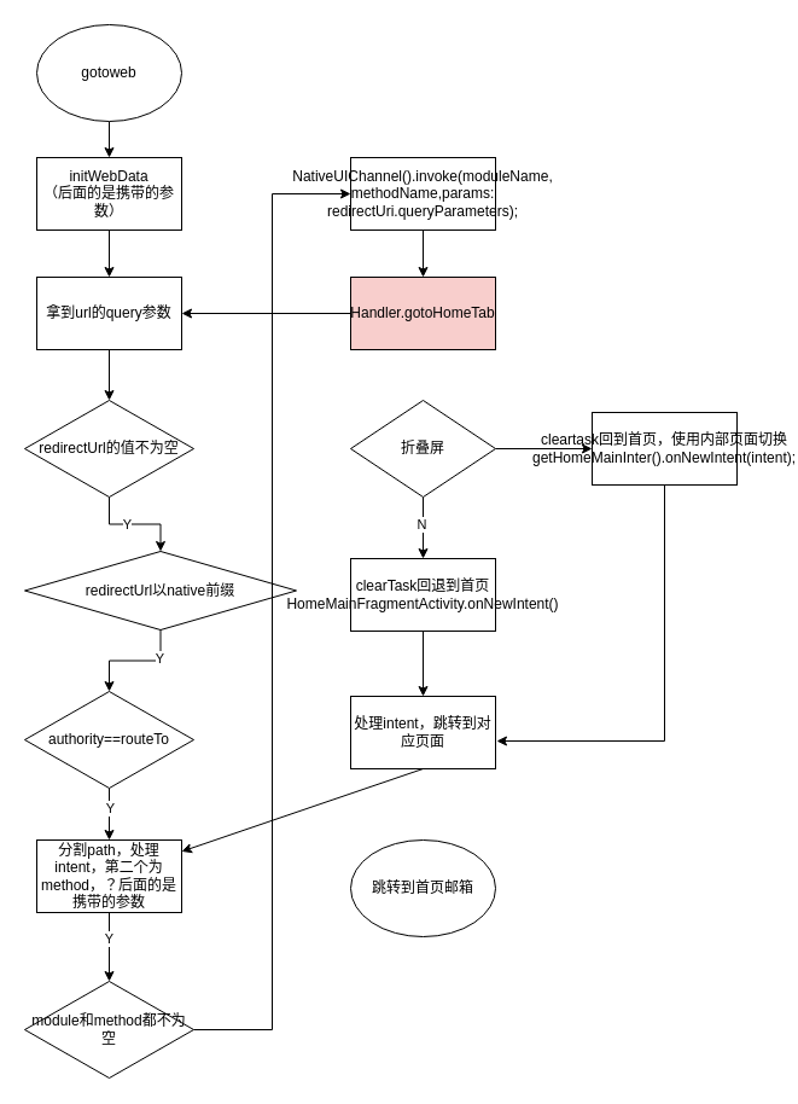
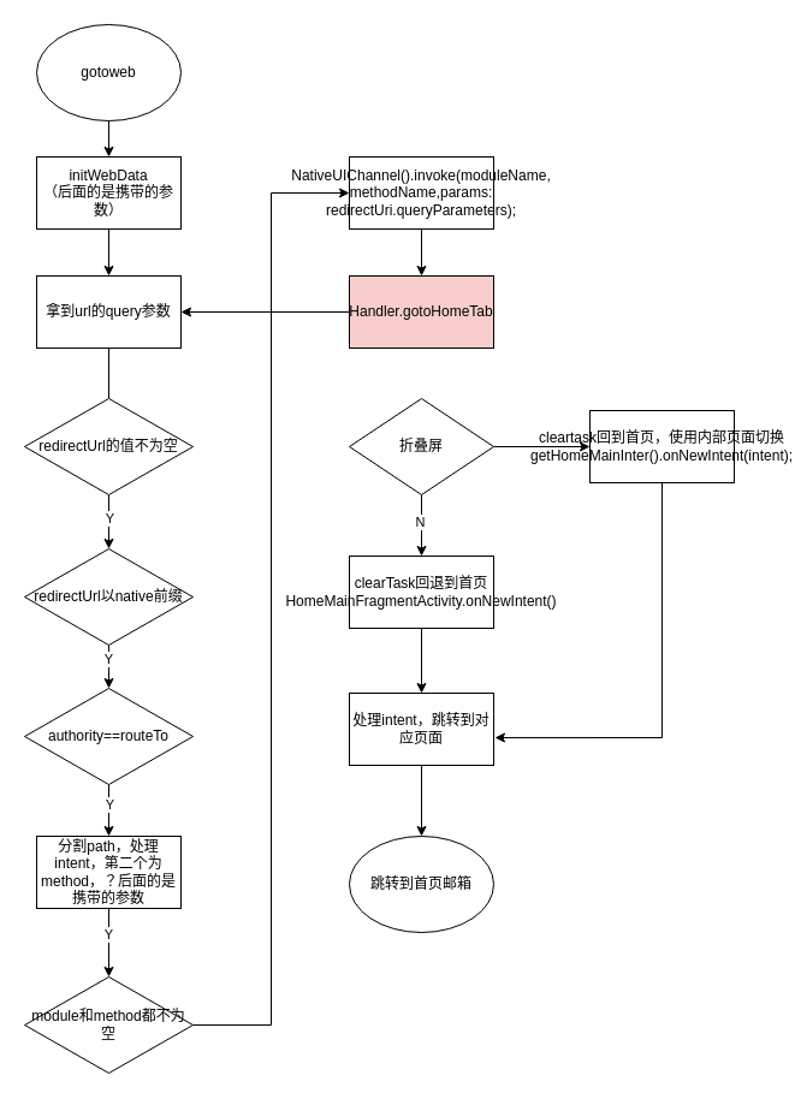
  <mxCell id="0" />
  <mxCell id="1" parent="0" />
  <mxCell id="2" value="" style="edgeStyle=orthogonalEdgeStyle;rounded=0;orthogonalLoop=1;jettySize=auto;html=1;" edge="1" parent="1" source="3" target="5"><mxGeometry relative="1" as="geometry" /></mxCell>
  <mxCell id="3" value="gotoweb" style="ellipse;whiteSpace=wrap;html=1;" vertex="1" parent="1"><mxGeometry x="30" y="20" width="120" height="80" as="geometry" /></mxCell>
  <mxCell id="4" value="" style="edgeStyle=orthogonalEdgeStyle;rounded=0;orthogonalLoop=1;jettySize=auto;html=1;" edge="1" parent="1" source="5" target="7"><mxGeometry relative="1" as="geometry" /></mxCell>
  <mxCell id="5" value="initWebData&lt;div&gt;（&lt;span style=&quot;background-color: initial;&quot;&gt;后面的是携带的参数）&lt;/span&gt;&lt;/div&gt;" style="whiteSpace=wrap;html=1;" vertex="1" parent="1"><mxGeometry x="30" y="130" width="120" height="60" as="geometry" /></mxCell>
- <mxCell id="6" value="" style="edgeStyle=orthogonalEdgeStyle;rounded=0;orthogonalLoop=1;jettySize=auto;html=1;" edge="1" parent="1" source="7" target="10"><mxGeometry relative="1" as="geometry" /></mxCell>
+ <mxCell id="6" value="" style="edgeStyle=orthogonalEdgeStyle;rounded=0;orthogonalLoop=1;jettySize=auto;html=1;endArrow=none;" edge="1" parent="1" source="7" target="10"><mxGeometry relative="1" as="geometry" /></mxCell>
  <mxCell id="7" value="拿到url的query参数" style="whiteSpace=wrap;html=1;" vertex="1" parent="1"><mxGeometry x="30" y="229" width="120" height="60" as="geometry" /></mxCell>
  <mxCell id="8" value="" style="edgeStyle=orthogonalEdgeStyle;rounded=0;orthogonalLoop=1;jettySize=auto;html=1;" edge="1" parent="1" source="10" target="13"><mxGeometry relative="1" as="geometry" /></mxCell>
  <mxCell id="9" value="Y" style="edgeLabel;html=1;align=center;verticalAlign=middle;resizable=0;points=[];" vertex="1" connectable="0" parent="8"><mxGeometry x="-0.156" relative="1" as="geometry"><mxPoint as="offset" /></mxGeometry></mxCell>
  <mxCell id="10" value="redirectUrl的值不为空" style="rhombus;whiteSpace=wrap;html=1;" vertex="1" parent="1"><mxGeometry x="20" y="331" width="140" height="80" as="geometry" /></mxCell>
  <mxCell id="11" value="" style="edgeStyle=orthogonalEdgeStyle;rounded=0;orthogonalLoop=1;jettySize=auto;html=1;" edge="1" parent="1" source="13" target="16"><mxGeometry relative="1" as="geometry" /></mxCell>
  <mxCell id="12" value="Y" style="edgeLabel;html=1;align=center;verticalAlign=middle;resizable=0;points=[];" vertex="1" connectable="0" parent="11"><mxGeometry x="-0.5" y="-1" relative="1" as="geometry"><mxPoint as="offset" /></mxGeometry></mxCell>
- <mxCell id="13" value="redirectUrl以native前缀" style="rhombus;whiteSpace=wrap;html=1;" vertex="1" parent="1"><mxGeometry x="20" y="456" width="225" height="65" as="geometry" /></mxCell>
+ <mxCell id="13" value="redirectUrl以native前缀" style="rhombus;whiteSpace=wrap;html=1;" vertex="1" parent="1"><mxGeometry x="20" y="456" width="140" height="80" as="geometry" /></mxCell>
  <mxCell id="14" value="" style="edgeStyle=orthogonalEdgeStyle;rounded=0;orthogonalLoop=1;jettySize=auto;html=1;" edge="1" parent="1" source="16" target="19"><mxGeometry relative="1" as="geometry" /></mxCell>
  <mxCell id="15" value="Y" style="edgeLabel;html=1;align=center;verticalAlign=middle;resizable=0;points=[];" vertex="1" connectable="0" parent="14"><mxGeometry x="-0.256" relative="1" as="geometry"><mxPoint as="offset" /></mxGeometry></mxCell>
  <mxCell id="16" value="authority==routeTo" style="rhombus;whiteSpace=wrap;html=1;" vertex="1" parent="1"><mxGeometry x="20" y="572" width="140" height="80" as="geometry" /></mxCell>
  <mxCell id="17" value="" style="edgeStyle=orthogonalEdgeStyle;rounded=0;orthogonalLoop=1;jettySize=auto;html=1;" edge="1" parent="1" source="19" target="21"><mxGeometry relative="1" as="geometry" /></mxCell>
  <mxCell id="18" value="Y" style="edgeLabel;html=1;align=center;verticalAlign=middle;resizable=0;points=[];" vertex="1" connectable="0" parent="17"><mxGeometry x="-0.263" y="-1" relative="1" as="geometry"><mxPoint as="offset" /></mxGeometry></mxCell>
  <mxCell id="19" value="分割path，处理intent，第二个为method，？后面的是携带的参数" style="whiteSpace=wrap;html=1;" vertex="1" parent="1"><mxGeometry x="30" y="695" width="120" height="60" as="geometry" /></mxCell>
  <mxCell id="20" value="" style="edgeStyle=orthogonalEdgeStyle;rounded=0;orthogonalLoop=1;jettySize=auto;html=1;entryX=0;entryY=0.5;entryDx=0;entryDy=0;" edge="1" parent="1" source="21" target="23"><mxGeometry relative="1" as="geometry" /></mxCell>
  <mxCell id="21" value="module和method都不为空" style="rhombus;whiteSpace=wrap;html=1;" vertex="1" parent="1"><mxGeometry x="20" y="812" width="140" height="80" as="geometry" /></mxCell>
  <mxCell id="22" value="" style="edgeStyle=orthogonalEdgeStyle;rounded=0;orthogonalLoop=1;jettySize=auto;html=1;" edge="1" parent="1" source="23" target="25"><mxGeometry relative="1" as="geometry" /></mxCell>
  <mxCell id="23" value="&lt;div&gt;NativeUIChannel().invoke(&lt;span style=&quot;background-color: initial;&quot;&gt;moduleName, methodName,params: redirectUri.queryParameters);&lt;/span&gt;&lt;/div&gt;" style="whiteSpace=wrap;html=1;" vertex="1" parent="1"><mxGeometry x="290" y="130" width="120" height="60" as="geometry" /></mxCell>
  <mxCell id="24" value="" style="edgeStyle=orthogonalEdgeStyle;rounded=0;orthogonalLoop=1;jettySize=auto;html=1;" edge="1" parent="1" source="25" target="7"><mxGeometry relative="1" as="geometry" /></mxCell>
  <mxCell id="25" value="Handler.gotoHomeTab" style="whiteSpace=wrap;html=1;fillColor=#f8cecc;" vertex="1" parent="1"><mxGeometry x="290" y="229" width="120" height="60" as="geometry" /></mxCell>
  <mxCell id="26" value="" style="edgeStyle=orthogonalEdgeStyle;rounded=0;orthogonalLoop=1;jettySize=auto;html=1;" edge="1" parent="1" source="29" target="31"><mxGeometry relative="1" as="geometry" /></mxCell>
  <mxCell id="27" value="N" style="edgeLabel;html=1;align=center;verticalAlign=middle;resizable=0;points=[];" vertex="1" connectable="0" parent="26"><mxGeometry x="-0.137" y="-2" relative="1" as="geometry"><mxPoint as="offset" /></mxGeometry></mxCell>
  <mxCell id="28" value="" style="edgeStyle=orthogonalEdgeStyle;rounded=0;orthogonalLoop=1;jettySize=auto;html=1;" edge="1" parent="1" source="29" target="35"><mxGeometry relative="1" as="geometry" /></mxCell>
  <mxCell id="29" value="折叠屏" style="rhombus;whiteSpace=wrap;html=1;" vertex="1" parent="1"><mxGeometry x="290" y="331" width="120" height="80" as="geometry" /></mxCell>
  <mxCell id="30" value="" style="edgeStyle=orthogonalEdgeStyle;rounded=0;orthogonalLoop=1;jettySize=auto;html=1;" edge="1" parent="1" source="31" target="32"><mxGeometry relative="1" as="geometry" /></mxCell>
  <mxCell id="31" value="clearTask回退到首页HomeMainFragmentActivity.onNewIntent()" style="whiteSpace=wrap;html=1;" vertex="1" parent="1"><mxGeometry x="290" y="462" width="120" height="60" as="geometry" /></mxCell>
  <mxCell id="32" value="处理intent，跳转到对应页面" style="whiteSpace=wrap;html=1;" vertex="1" parent="1"><mxGeometry x="290" y="576" width="120" height="60" as="geometry" /></mxCell>
  <mxCell id="33" value="跳转到首页邮箱" style="ellipse;whiteSpace=wrap;html=1;" vertex="1" parent="1"><mxGeometry x="290" y="695" width="120" height="80" as="geometry" /></mxCell>
- <mxCell id="34" value="" style="endArrow=classic;html=1;rounded=0;exitX=0.5;exitY=1;exitDx=0;exitDy=0;" edge="1" parent="1" source="32" target="19"><mxGeometry width="50" height="50" relative="1" as="geometry"><mxPoint x="480" y="650" as="sourcePoint" /><mxPoint x="530" y="600" as="targetPoint" /></mxGeometry></mxCell>
+ <mxCell id="34" value="" style="endArrow=classic;html=1;rounded=0;exitX=0.5;exitY=1;exitDx=0;exitDy=0;entryX=0.5;entryY=0;entryDx=0;entryDy=0;" edge="1" parent="1" source="32" target="33"><mxGeometry width="50" height="50" relative="1" as="geometry"><mxPoint x="480" y="650" as="sourcePoint" /><mxPoint x="530" y="600" as="targetPoint" /></mxGeometry></mxCell>
  <mxCell id="35" value="cleartask回到首页，使用内部页面切换&lt;div&gt;&lt;div&gt;getHomeMainInter().onNewIntent(intent);&lt;/div&gt;&lt;/div&gt;" style="whiteSpace=wrap;html=1;" vertex="1" parent="1"><mxGeometry x="490" y="341" width="120" height="60" as="geometry" /></mxCell>
  <mxCell id="36" value="" style="endArrow=classic;html=1;rounded=0;exitX=0.5;exitY=1;exitDx=0;exitDy=0;entryX=1.008;entryY=0.617;entryDx=0;entryDy=0;entryPerimeter=0;" edge="1" parent="1" source="35" target="32"><mxGeometry width="50" height="50" relative="1" as="geometry"><mxPoint x="590" y="540" as="sourcePoint" /><mxPoint x="640" y="490" as="targetPoint" /><Array as="points"><mxPoint x="550" y="613" /></Array></mxGeometry></mxCell>
